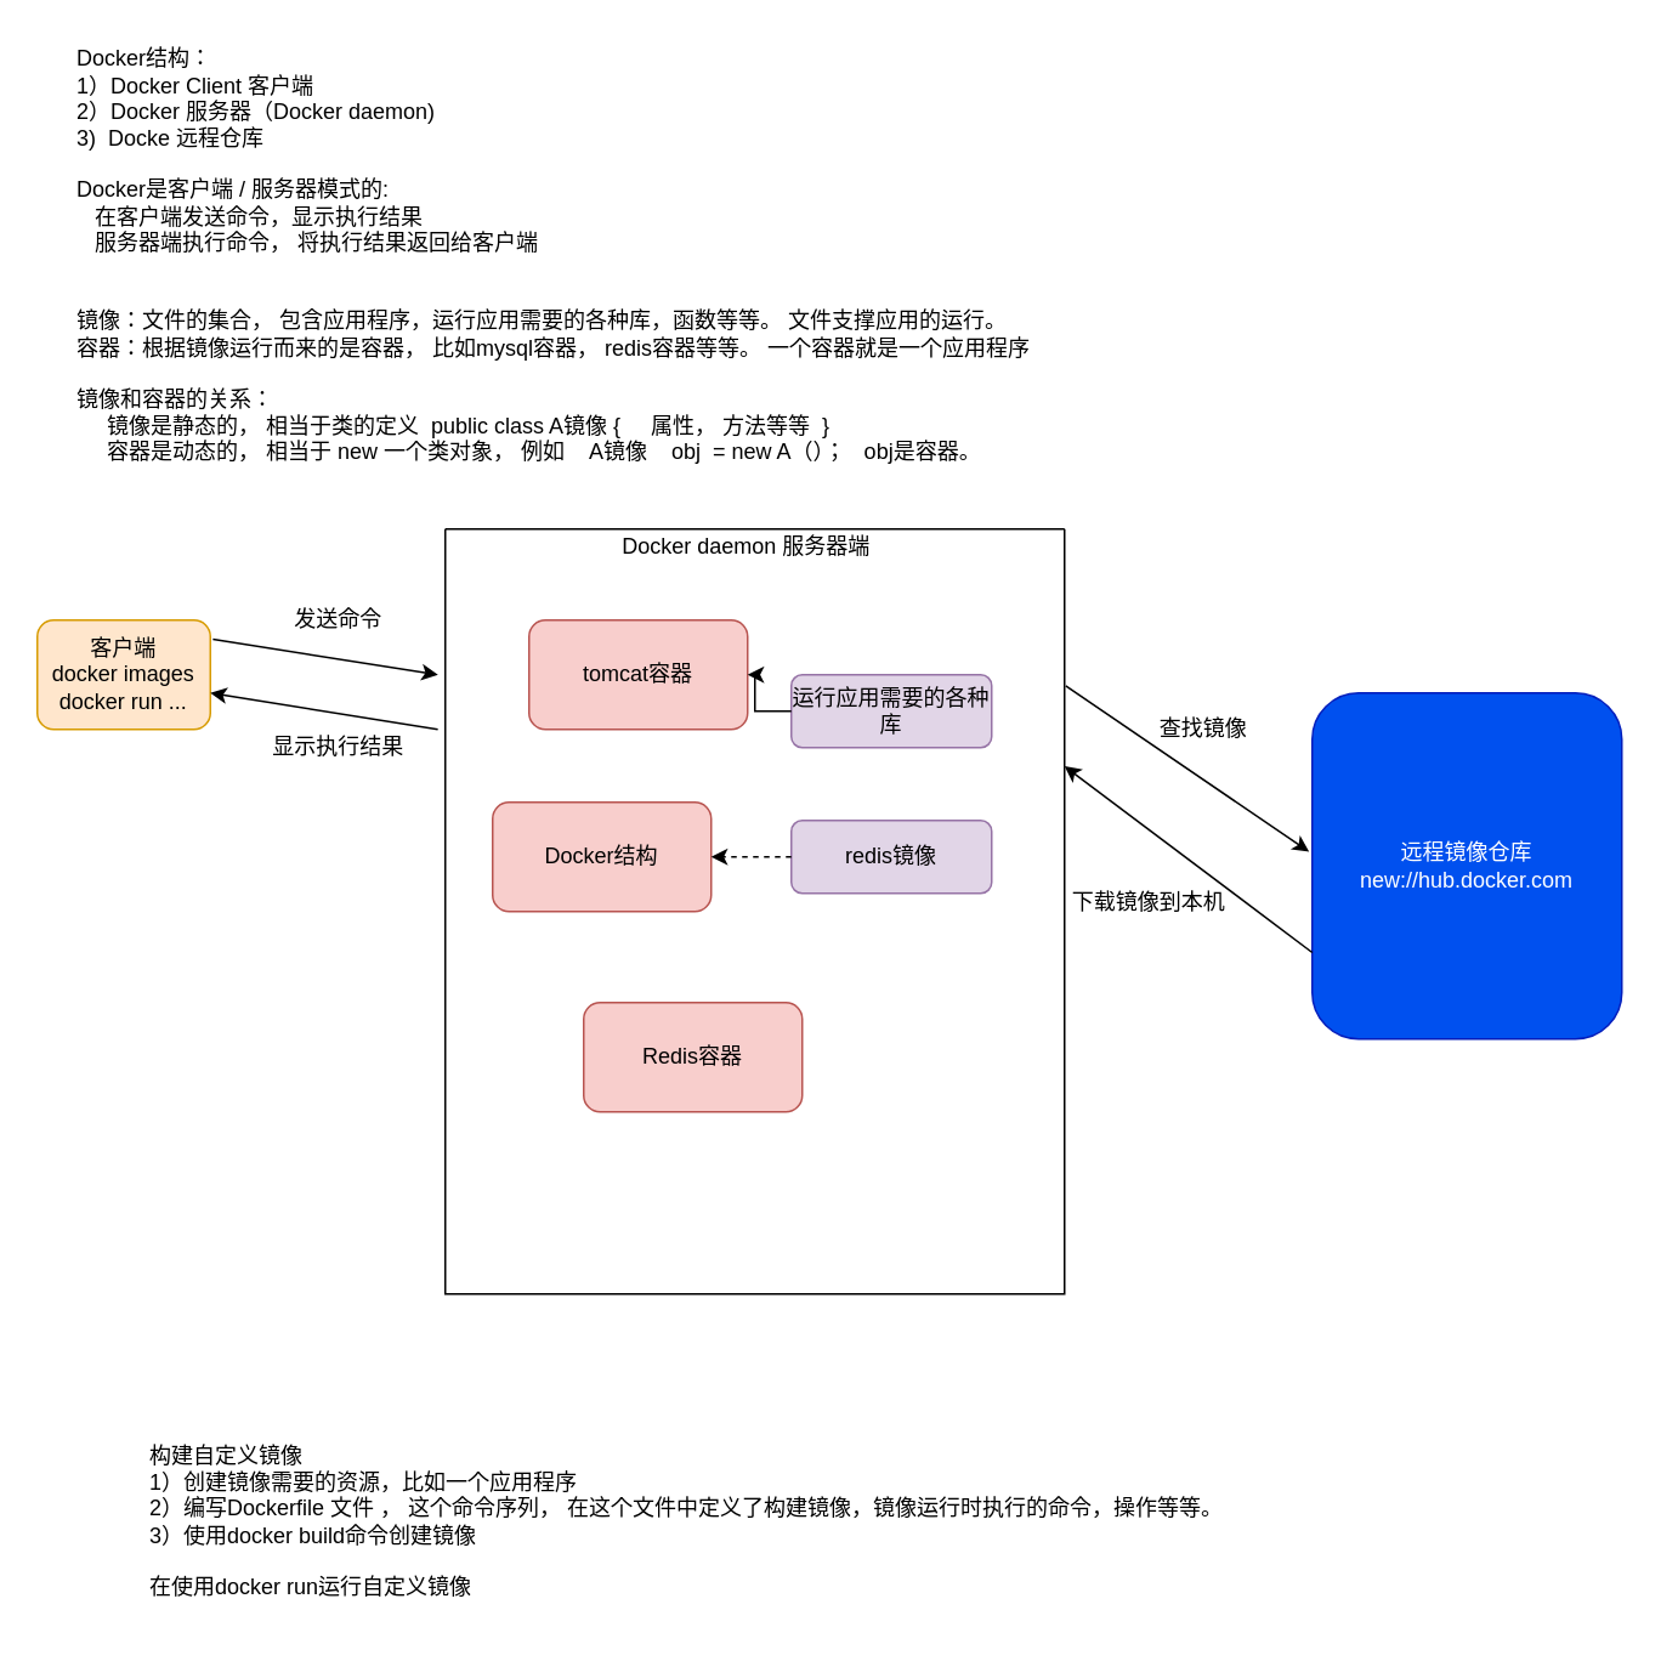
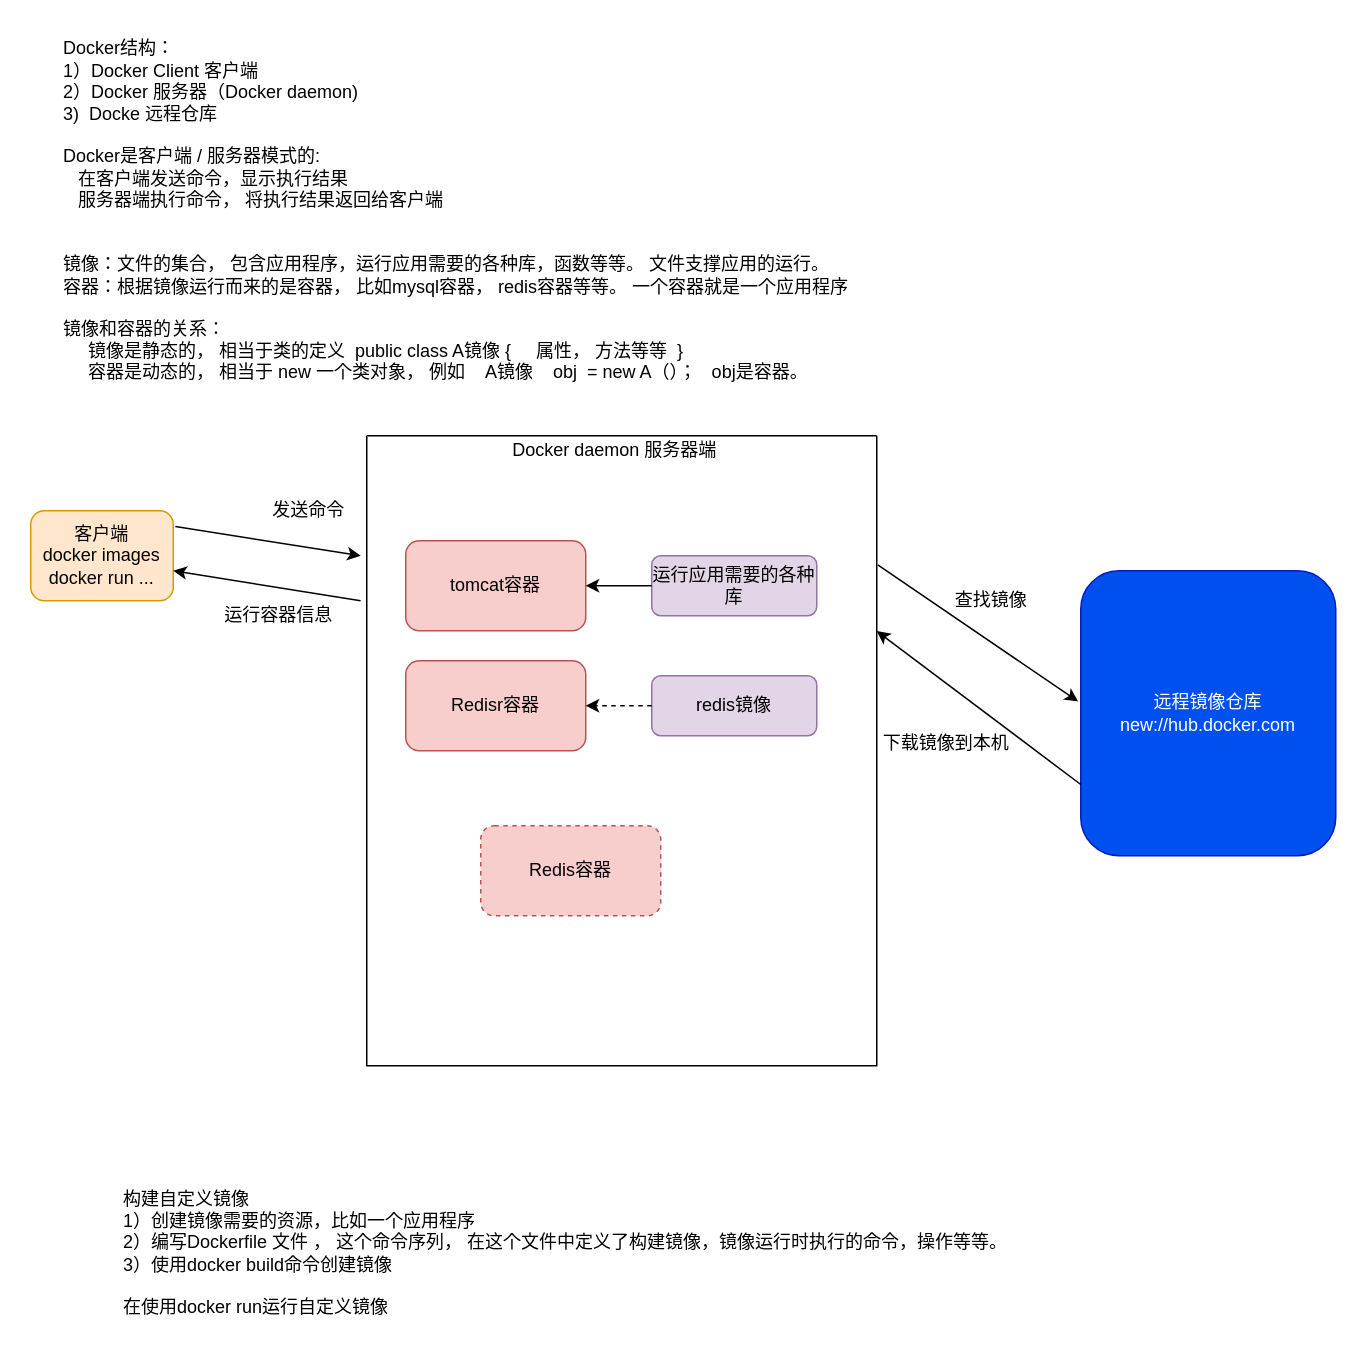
  <mxCell id="0" />
  <mxCell id="1" parent="0" />
  <mxCell id="2" value="Docker结构：&lt;br&gt;1）Docker Client 客户端&lt;br&gt;2）Docker 服务器（Docker daemon)&lt;br&gt;3)&amp;nbsp; Docke 远程仓库&lt;br&gt;&lt;br&gt;Docker是客户端 / 服务器模式的:&lt;br&gt;&amp;nbsp; &amp;nbsp;在客户端发送命令，显示执行结果&lt;br&gt;&amp;nbsp; &amp;nbsp;服务器端执行命令， 将执行结果返回给客户端&lt;br&gt;&lt;br&gt;&lt;br&gt;镜像：文件的集合， 包含应用程序，运行应用需要的各种库，函数等等。 文件支撑应用的运行。&lt;br&gt;容器：根据镜像运行而来的是容器， 比如mysql容器， redis容器等等。 一个容器就是一个应用程序&lt;br&gt;&lt;br&gt;镜像和容器的关系：&amp;nbsp;&lt;br&gt;&amp;nbsp; &amp;nbsp; &amp;nbsp;镜像是静态的， 相当于类的定义&amp;nbsp; public class A镜像 {&amp;nbsp; &amp;nbsp; &amp;nbsp;属性， 方法等等&amp;nbsp; }&amp;nbsp; &amp;nbsp;&lt;br&gt;&amp;nbsp; &amp;nbsp; &amp;nbsp;容器是动态的， 相当于 new 一个类对象， 例如&amp;nbsp; &amp;nbsp; A镜像&amp;nbsp; &amp;nbsp; obj&amp;nbsp; = new A（）；&amp;nbsp; &amp;nbsp;obj是容器。" style="text;html=1;strokeColor=none;fillColor=none;align=left;verticalAlign=middle;whiteSpace=wrap;rounded=0;" vertex="1" parent="1"><mxGeometry x="40" y="20" width="720" height="240" as="geometry" /></mxCell>
  <mxCell id="3" value="客户端&lt;br&gt;docker images&lt;br&gt;docker run ..." style="rounded=1;whiteSpace=wrap;html=1;fillColor=#ffe6cc;strokeColor=#d79b00;" vertex="1" parent="1"><mxGeometry x="20" y="340" width="95" height="60" as="geometry" /></mxCell>
  <mxCell id="4" value="" style="swimlane;startSize=0;" vertex="1" parent="1"><mxGeometry x="244" y="290" width="340" height="420" as="geometry" /></mxCell>
  <mxCell id="5" value="Docker daemon 服务器端" style="text;html=1;align=center;verticalAlign=middle;resizable=0;points=[];autosize=1;strokeColor=none;fillColor=none;" vertex="1" parent="4"><mxGeometry x="90" width="150" height="20" as="geometry" /></mxCell>
  <mxCell id="6" value="运行应用需要的各种库" style="rounded=1;whiteSpace=wrap;html=1;fillColor=#e1d5e7;strokeColor=#9673a6;" vertex="1" parent="4"><mxGeometry x="190" y="80" width="110" height="40" as="geometry" /></mxCell>
- <mxCell id="7" value="tomcat容器" style="whiteSpace=wrap;html=1;rounded=1;fillColor=#f8cecc;strokeColor=#b85450;" vertex="1" parent="4"><mxGeometry x="46" y="50" width="120" height="60" as="geometry" /></mxCell>
+ <mxCell id="7" value="tomcat容器" style="whiteSpace=wrap;html=1;rounded=1;fillColor=#f8cecc;strokeColor=#b85450;" vertex="1" parent="4"><mxGeometry x="26" y="70" width="120" height="60" as="geometry" /></mxCell>
  <mxCell id="8" value="" style="edgeStyle=orthogonalEdgeStyle;rounded=0;orthogonalLoop=1;jettySize=auto;html=1;" edge="1" parent="4" source="6" target="7"><mxGeometry relative="1" as="geometry" /></mxCell>
  <mxCell id="9" value="redis镜像" style="rounded=1;whiteSpace=wrap;html=1;fillColor=#e1d5e7;strokeColor=#9673a6;" vertex="1" parent="4"><mxGeometry x="190" y="160" width="110" height="40" as="geometry" /></mxCell>
- <mxCell id="10" value="Redis容器" style="whiteSpace=wrap;html=1;fillColor=#f8cecc;strokeColor=#b85450;rounded=1;" vertex="1" parent="4"><mxGeometry x="76" y="260" width="120" height="60" as="geometry" /></mxCell>
+ <mxCell id="10" value="Redis容器" style="whiteSpace=wrap;html=1;fillColor=#f8cecc;strokeColor=#b85450;rounded=1;dashed=1;" vertex="1" parent="4"><mxGeometry x="76" y="260" width="120" height="60" as="geometry" /></mxCell>
  <mxCell id="11" value="远程镜像仓库&lt;br&gt;new://hub.docker.com" style="rounded=1;whiteSpace=wrap;html=1;fillColor=#0050ef;fontColor=#ffffff;strokeColor=#001DBC;" vertex="1" parent="1"><mxGeometry x="720" y="380" width="170" height="190" as="geometry" /></mxCell>
  <mxCell id="12" value="" style="endArrow=classic;html=1;rounded=0;exitX=1.002;exitY=0.205;exitDx=0;exitDy=0;exitPerimeter=0;entryX=-0.01;entryY=0.459;entryDx=0;entryDy=0;entryPerimeter=0;" edge="1" parent="1" source="4" target="11"><mxGeometry width="50" height="50" relative="1" as="geometry"><mxPoint x="690" y="650" as="sourcePoint" /><mxPoint x="740" y="600" as="targetPoint" /></mxGeometry></mxCell>
  <mxCell id="13" value="查找镜像" style="text;html=1;align=center;verticalAlign=middle;resizable=0;points=[];autosize=1;strokeColor=none;fillColor=none;" vertex="1" parent="1"><mxGeometry x="630" y="390" width="60" height="20" as="geometry" /></mxCell>
  <mxCell id="14" value="" style="endArrow=classic;html=1;rounded=0;exitX=0;exitY=0.75;exitDx=0;exitDy=0;entryX=1;entryY=0.31;entryDx=0;entryDy=0;entryPerimeter=0;" edge="1" parent="1" source="11" target="4"><mxGeometry width="50" height="50" relative="1" as="geometry"><mxPoint x="620" y="550" as="sourcePoint" /><mxPoint x="670" y="500" as="targetPoint" /></mxGeometry></mxCell>
  <mxCell id="15" value="下载镜像到本机" style="text;html=1;align=center;verticalAlign=middle;resizable=0;points=[];autosize=1;strokeColor=none;fillColor=none;" vertex="1" parent="1"><mxGeometry x="580" y="485" width="100" height="20" as="geometry" /></mxCell>
  <mxCell id="16" value="" style="endArrow=classic;html=1;rounded=0;exitX=-0.012;exitY=0.262;exitDx=0;exitDy=0;exitPerimeter=0;entryX=1;entryY=0.667;entryDx=0;entryDy=0;entryPerimeter=0;" edge="1" parent="1" source="4" target="3"><mxGeometry width="50" height="50" relative="1" as="geometry"><mxPoint x="150" y="470" as="sourcePoint" /><mxPoint x="200" y="420" as="targetPoint" /></mxGeometry></mxCell>
- <mxCell id="17" value="显示执行结果" style="text;html=1;align=center;verticalAlign=middle;resizable=0;points=[];autosize=1;strokeColor=none;fillColor=none;" vertex="1" parent="1"><mxGeometry x="140" y="400" width="90" height="20" as="geometry" /></mxCell>
+ <mxCell id="17" value="运行容器信息" style="text;html=1;align=center;verticalAlign=middle;resizable=0;points=[];autosize=1;strokeColor=none;fillColor=none;" vertex="1" parent="1"><mxGeometry x="140" y="400" width="90" height="20" as="geometry" /></mxCell>
  <mxCell id="18" value="" style="endArrow=classic;html=1;rounded=0;exitX=1.015;exitY=0.176;exitDx=0;exitDy=0;exitPerimeter=0;" edge="1" parent="1" source="3"><mxGeometry width="50" height="50" relative="1" as="geometry"><mxPoint x="160" y="350" as="sourcePoint" /><mxPoint x="240" y="370" as="targetPoint" /></mxGeometry></mxCell>
- <mxCell id="19" value="发送命令" style="text;html=1;align=center;verticalAlign=middle;resizable=0;points=[];autosize=1;strokeColor=none;fillColor=none;" vertex="1" parent="1"><mxGeometry x="155" y="330" width="60" height="20" as="geometry" /></mxCell>
- <mxCell id="20" value="Docker结构" style="whiteSpace=wrap;html=1;fillColor=#f8cecc;strokeColor=#b85450;rounded=1;" vertex="1" parent="1"><mxGeometry x="270" y="440" width="120" height="60" as="geometry" /></mxCell>
+ <mxCell id="19" value="发送命令" style="text;html=1;align=center;verticalAlign=middle;resizable=0;points=[];autosize=1;strokeColor=none;fillColor=none;" vertex="1" parent="1"><mxGeometry x="175" y="330" width="60" height="20" as="geometry" /></mxCell>
+ <mxCell id="20" value="Redisr容器" style="whiteSpace=wrap;html=1;fillColor=#f8cecc;strokeColor=#b85450;rounded=1;" vertex="1" parent="1"><mxGeometry x="270" y="440" width="120" height="60" as="geometry" /></mxCell>
  <mxCell id="21" value="" style="edgeStyle=orthogonalEdgeStyle;rounded=0;orthogonalLoop=1;jettySize=auto;html=1;dashed=1;" edge="1" parent="1" source="9" target="20"><mxGeometry relative="1" as="geometry" /></mxCell>
  <mxCell id="22" value="构建自定义镜像&lt;br&gt;1）创建镜像需要的资源，比如一个应用程序&lt;br&gt;2）编写Dockerfile 文件 ， 这个命令序列， 在这个文件中定义了构建镜像，镜像运行时执行的命令，操作等等。&lt;br&gt;3）使用docker build命令创建镜像&lt;br&gt;&lt;br&gt;在使用docker run运行自定义镜像" style="text;html=1;strokeColor=none;fillColor=none;align=left;verticalAlign=middle;whiteSpace=wrap;rounded=0;" vertex="1" parent="1"><mxGeometry x="80" y="780" width="750" height="110" as="geometry" /></mxCell>
